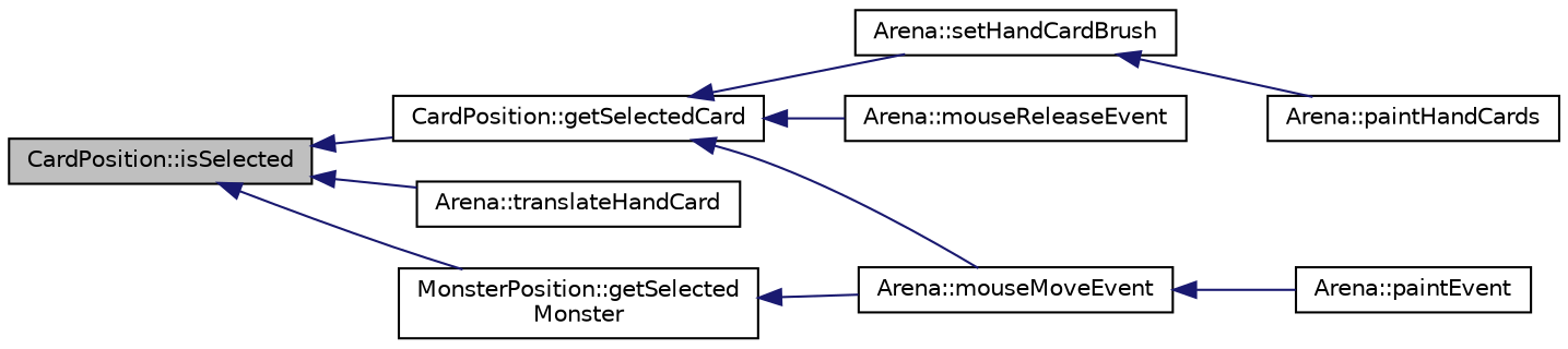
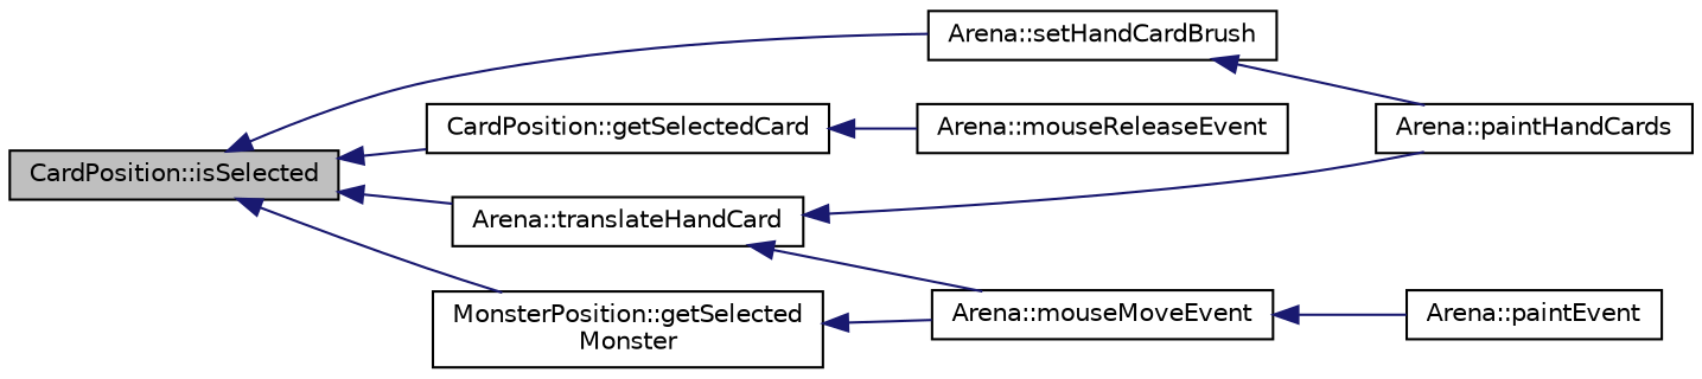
  digraph {
    rankdir=LR
    node [color=black fontname=Helvetica fontsize=10 shape=record]
    edge [color=midnightblue dir=back fontname=Helvetica fontsize=10 labelfontname=Helvetica labelfontsize=10 style=solid]
    n1 [fillcolor=grey75 fontcolor=black height=0.2 label="CardPosition::isSelected" style=filled width=0.4]
    n2 [height=0.2 label="CardPosition::getSelectedCard" width=0.4]
    n3 [height=0.2 label="MonsterPosition::getSelected\lMonster" width=0.4]
    n4 [height=0.2 label="Arena::setHandCardBrush" width=0.4]
    n5 [height=0.2 label="Arena::translateHandCard" width=0.4]
    n6 [height=0.2 label="Arena::mouseMoveEvent" width=0.4]
    n7 [height=0.2 label="Arena::mouseReleaseEvent" width=0.4]
    n8 [height=0.2 label="Arena::paintHandCards" width=0.4]
    n9 [height=0.2 label="Arena::paintEvent" width=0.4]
    n1 -> n2
    n1 -> n3
-   n2 -> n4
+   n1 -> n4
    n1 -> n5
-   n2 -> n6
+   n5 -> n6
    n2 -> n7
    n3 -> n6
    n4 -> n8
+   n5 -> n8
    n6 -> n9
  }
